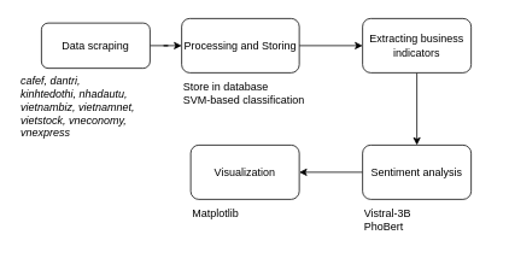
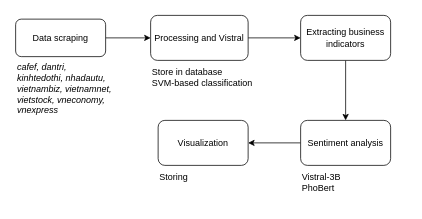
  <mxCell id="0" />
  <mxCell id="1" parent="0" />
  <mxCell id="2" value="" style="edgeStyle=orthogonalEdgeStyle;rounded=0;orthogonalLoop=1;jettySize=auto;html=1;" parent="1" source="3" target="5" edge="1"><mxGeometry relative="1" as="geometry" /></mxCell>
- <mxCell id="3" value="Data scraping" style="rounded=1;whiteSpace=wrap;html=1;fontSize=12;glass=0;strokeWidth=1;shadow=0;" parent="1" vertex="1"><mxGeometry x="45" y="25" width="120" height="50" as="geometry" /></mxCell>
+ <mxCell id="3" value="Data scraping" style="rounded=1;whiteSpace=wrap;html=1;fontSize=12;glass=0;strokeWidth=1;shadow=0;" parent="1" vertex="1"><mxGeometry x="20" y="25" width="120" height="50" as="geometry" /></mxCell>
  <mxCell id="4" value="" style="edgeStyle=orthogonalEdgeStyle;rounded=0;orthogonalLoop=1;jettySize=auto;html=1;" parent="1" source="5" target="7" edge="1"><mxGeometry relative="1" as="geometry" /></mxCell>
- <mxCell id="5" value="Processing and Storing" style="whiteSpace=wrap;html=1;rounded=1;glass=0;strokeWidth=1;shadow=0;" parent="1" vertex="1"><mxGeometry x="200" y="20" width="130" height="60" as="geometry" /></mxCell>
+ <mxCell id="5" value="Processing and Vistral" style="whiteSpace=wrap;html=1;rounded=1;glass=0;strokeWidth=1;shadow=0;" parent="1" vertex="1"><mxGeometry x="200" y="20" width="130" height="60" as="geometry" /></mxCell>
  <mxCell id="6" value="" style="edgeStyle=orthogonalEdgeStyle;rounded=0;orthogonalLoop=1;jettySize=auto;html=1;" parent="1" source="7" target="9" edge="1"><mxGeometry relative="1" as="geometry" /></mxCell>
  <mxCell id="7" value="Extracting business indicators" style="whiteSpace=wrap;html=1;rounded=1;glass=0;strokeWidth=1;shadow=0;" parent="1" vertex="1"><mxGeometry x="400" y="20" width="120" height="60" as="geometry" /></mxCell>
  <mxCell id="8" value="" style="edgeStyle=orthogonalEdgeStyle;rounded=0;orthogonalLoop=1;jettySize=auto;html=1;" parent="1" source="9" target="10" edge="1"><mxGeometry relative="1" as="geometry" /></mxCell>
  <mxCell id="9" value="Sentiment analysis" style="whiteSpace=wrap;html=1;rounded=1;glass=0;strokeWidth=1;shadow=0;" parent="1" vertex="1"><mxGeometry x="400" y="160" width="120" height="60" as="geometry" /></mxCell>
  <mxCell id="10" value="Visualization" style="whiteSpace=wrap;html=1;rounded=1;glass=0;strokeWidth=1;shadow=0;" parent="1" vertex="1"><mxGeometry x="210" y="160" width="120" height="60" as="geometry" /></mxCell>
  <mxCell id="11" value="&lt;div style=&quot;text-align: left;&quot;&gt;&lt;i style=&quot;background-color: initial;&quot;&gt;cafef,&amp;nbsp;dantri,&amp;nbsp;&lt;/i&gt;&lt;/div&gt;&lt;div style=&quot;text-align: left;&quot;&gt;&lt;i style=&quot;background-color: initial;&quot;&gt;kinhtedothi,&amp;nbsp;&lt;/i&gt;&lt;span style=&quot;background-color: initial;&quot;&gt;&lt;i&gt;nhadautu,&amp;nbsp;&lt;/i&gt;&lt;/span&gt;&lt;/div&gt;&lt;div style=&quot;text-align: left;&quot;&gt;&lt;span style=&quot;background-color: initial;&quot;&gt;&lt;i&gt;vietnambiz,&amp;nbsp;&lt;/i&gt;&lt;/span&gt;&lt;span style=&quot;background-color: initial;&quot;&gt;&lt;i&gt;vietnamnet,&amp;nbsp;&lt;/i&gt;&lt;/span&gt;&lt;/div&gt;&lt;div style=&quot;text-align: left;&quot;&gt;&lt;span style=&quot;background-color: initial;&quot;&gt;&lt;i&gt;vietstock,&amp;nbsp;&lt;/i&gt;&lt;/span&gt;&lt;span style=&quot;background-color: initial;&quot;&gt;&lt;i&gt;vneconomy,&amp;nbsp;&lt;/i&gt;&lt;/span&gt;&lt;/div&gt;&lt;div style=&quot;text-align: left;&quot;&gt;&lt;span style=&quot;background-color: initial;&quot;&gt;&lt;i&gt;vnexpress&lt;/i&gt;&lt;/span&gt;&lt;/div&gt;&lt;div&gt;&lt;span style=&quot;background-color: initial;&quot;&gt;&lt;i&gt;&lt;br&gt;&lt;/i&gt;&lt;/span&gt;&lt;/div&gt;" style="text;html=1;align=center;verticalAlign=middle;whiteSpace=wrap;rounded=0;" parent="1" vertex="1"><mxGeometry x="27" y="85" width="120" height="80" as="geometry" /></mxCell>
  <mxCell id="12" value="Store in database&lt;div&gt;SVM-based classification&lt;/div&gt;" style="text;html=1;align=left;verticalAlign=middle;whiteSpace=wrap;rounded=0;" parent="1" vertex="1"><mxGeometry x="200" y="75" width="140" height="55" as="geometry" /></mxCell>
  <mxCell id="13" value="Vistral-3B&lt;div&gt;PhoBert&lt;/div&gt;" style="text;html=1;align=left;verticalAlign=middle;whiteSpace=wrap;rounded=0;" parent="1" vertex="1"><mxGeometry x="400" y="215" width="140" height="55" as="geometry" /></mxCell>
- <mxCell id="14" value="Matplotlib" style="text;html=1;align=left;verticalAlign=middle;whiteSpace=wrap;rounded=0;" parent="1" vertex="1"><mxGeometry x="210" y="208" width="140" height="55" as="geometry" /></mxCell>
+ <mxCell id="14" value="Storing" style="text;html=1;align=left;verticalAlign=middle;whiteSpace=wrap;rounded=0;" parent="1" vertex="1"><mxGeometry x="210" y="208" width="140" height="55" as="geometry" /></mxCell>
